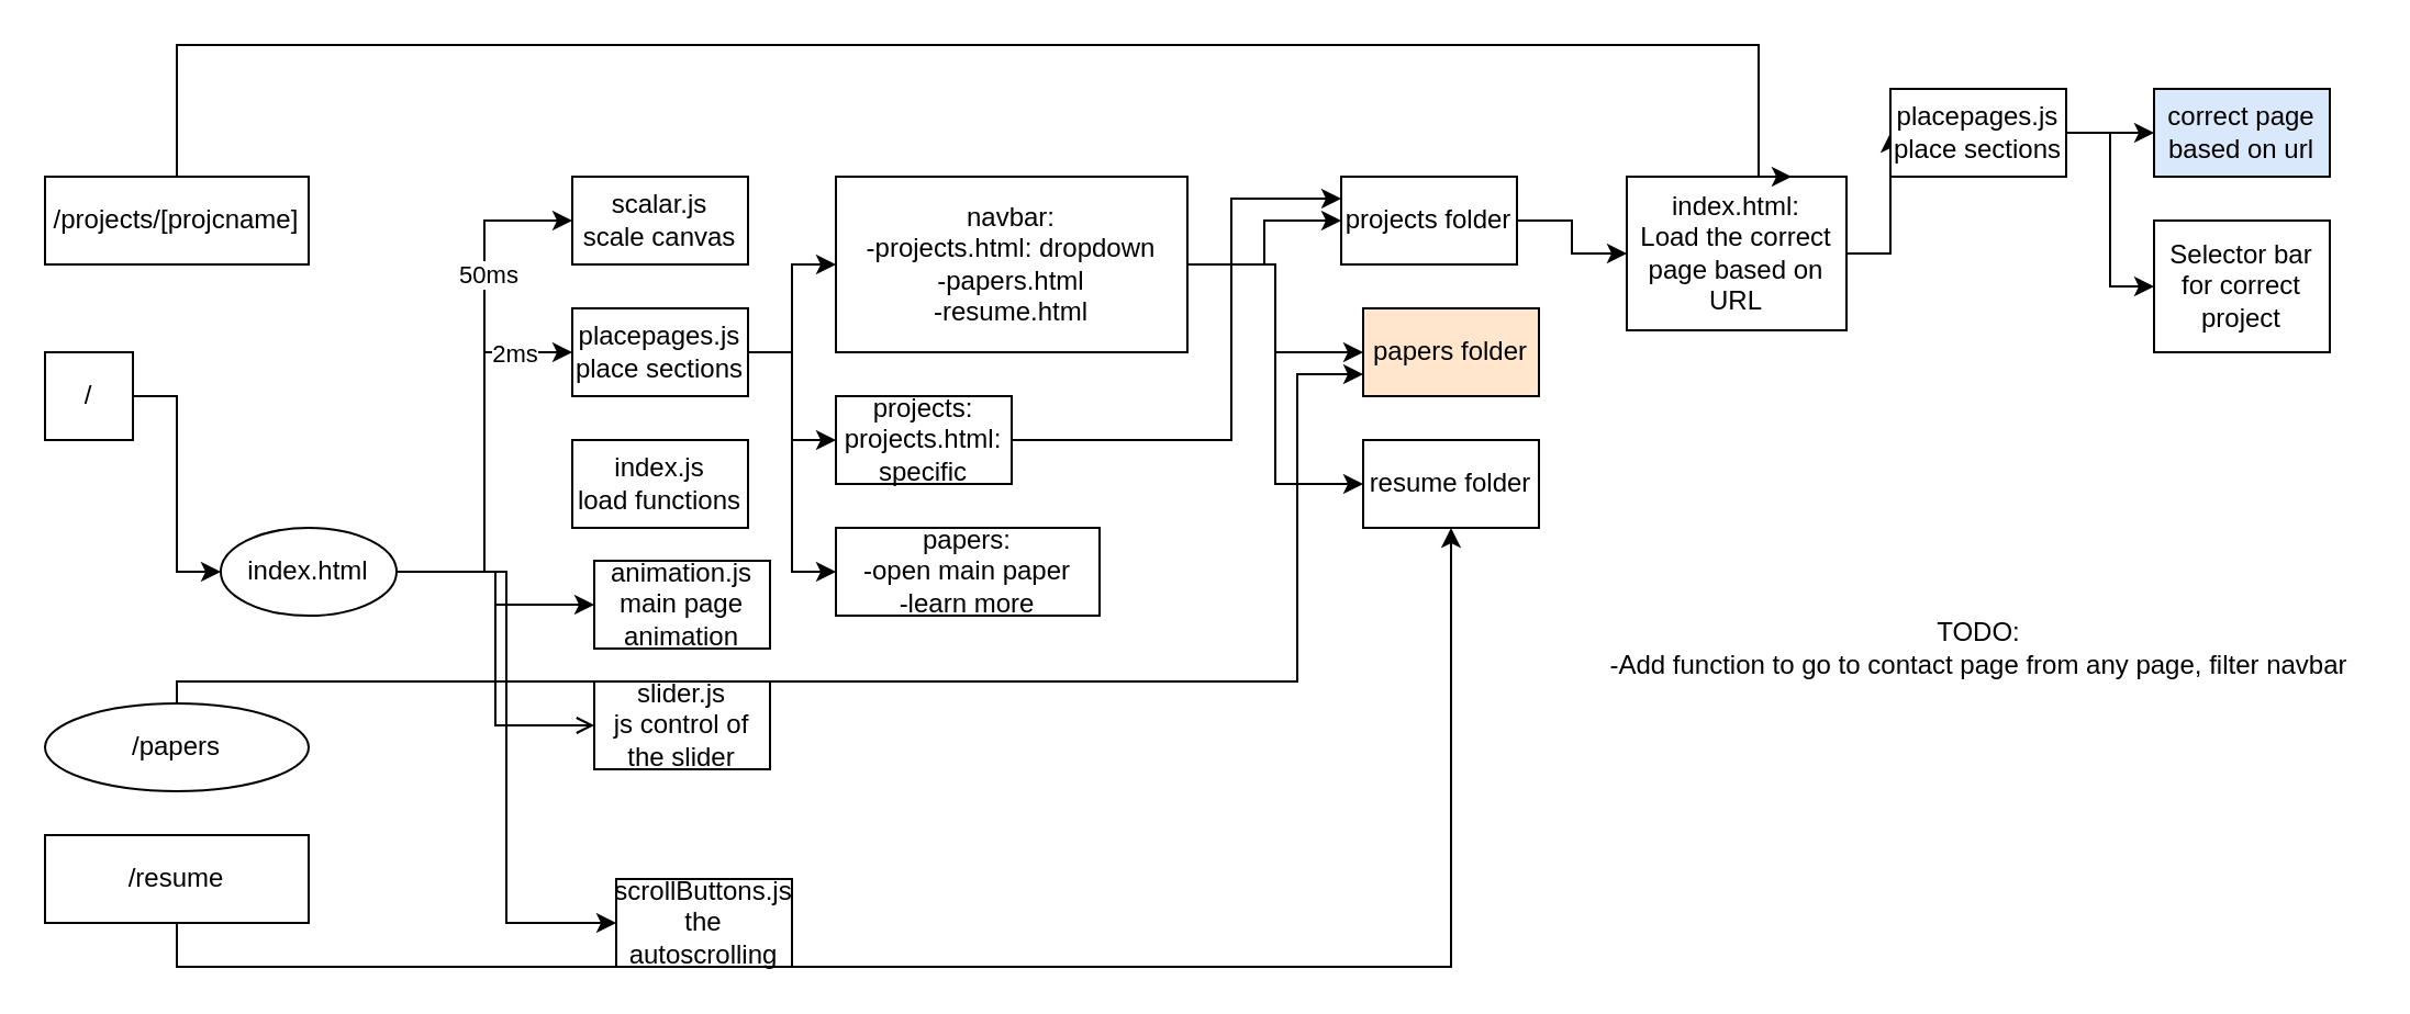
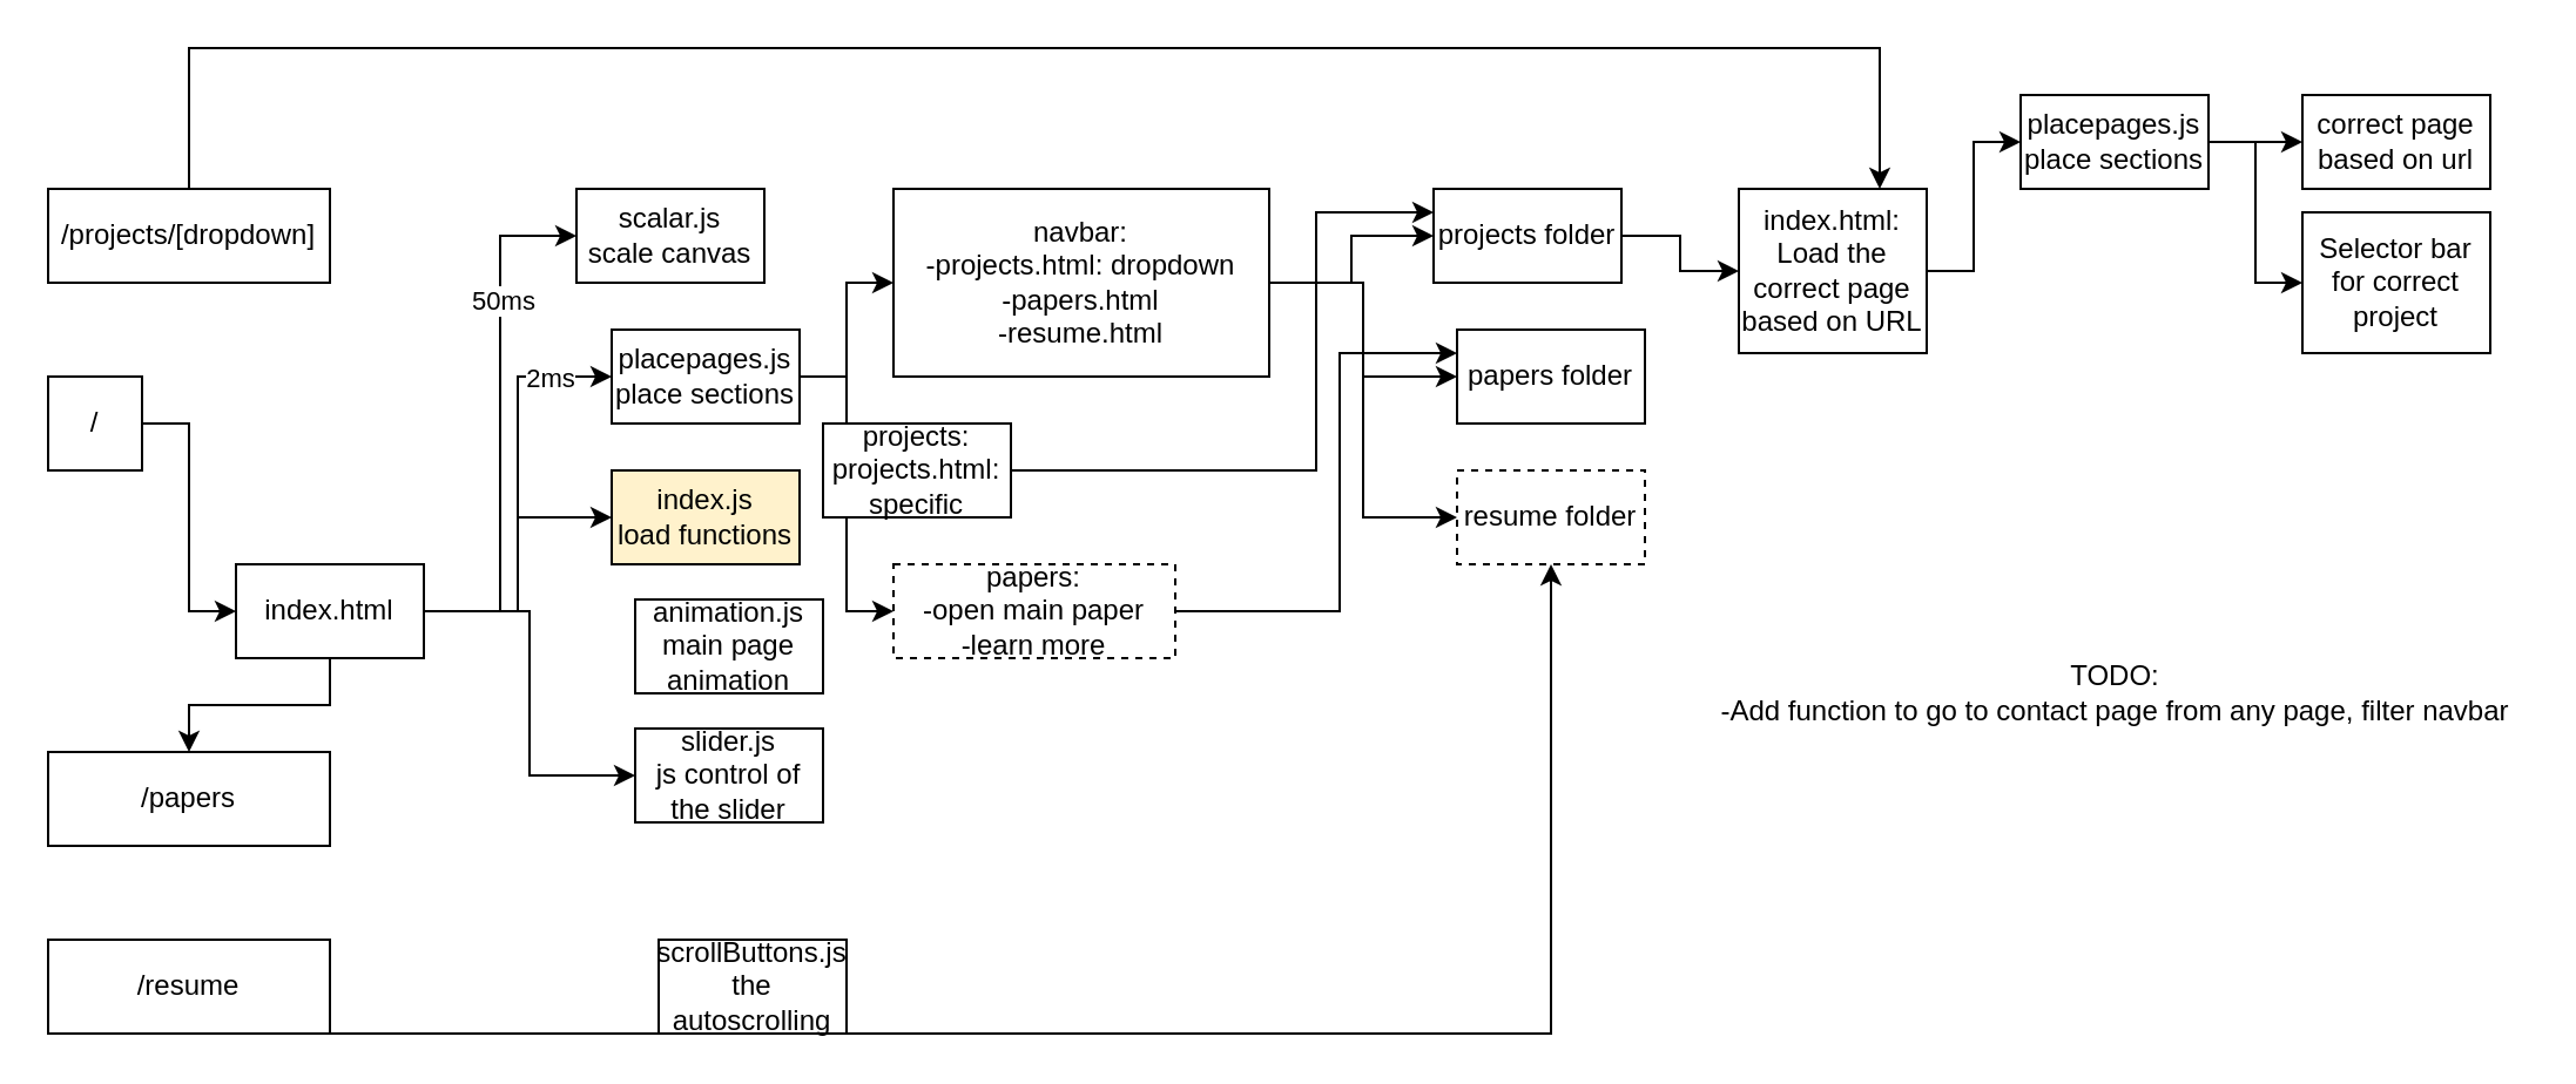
  <mxCell id="0" />
  <mxCell id="1" parent="0" />
- <mxCell id="2" style="edgeStyle=orthogonalEdgeStyle;rounded=0;orthogonalLoop=1;jettySize=auto;html=1;entryX=0;entryY=0.5;entryDx=0;entryDy=0;endArrow=open;" edge="1" parent="1" source="10" target="13"><mxGeometry relative="1" as="geometry" /></mxCell>
+ <mxCell id="2" style="edgeStyle=orthogonalEdgeStyle;rounded=0;orthogonalLoop=1;jettySize=auto;html=1;entryX=0;entryY=0.5;entryDx=0;entryDy=0;" edge="1" parent="1" source="10" target="13"><mxGeometry relative="1" as="geometry" /></mxCell>
+ <mxCell id="3" style="edgeStyle=orthogonalEdgeStyle;rounded=0;orthogonalLoop=1;jettySize=auto;html=1;entryX=0;entryY=0.5;entryDx=0;entryDy=0;" edge="1" parent="1" source="10" target="14"><mxGeometry relative="1" as="geometry" /></mxCell>
  <mxCell id="4" style="edgeStyle=orthogonalEdgeStyle;rounded=0;orthogonalLoop=1;jettySize=auto;html=1;entryX=0;entryY=0.5;entryDx=0;entryDy=0;" edge="1" parent="1" source="10" target="18"><mxGeometry relative="1" as="geometry" /></mxCell>
  <mxCell id="5" value="2ms" style="edgeLabel;html=1;align=center;verticalAlign=middle;resizable=0;points=[];" vertex="1" connectable="0" parent="4"><mxGeometry x="0.703" relative="1" as="geometry"><mxPoint as="offset" /></mxGeometry></mxCell>
- <mxCell id="6" style="edgeStyle=orthogonalEdgeStyle;rounded=0;orthogonalLoop=1;jettySize=auto;html=1;entryX=0;entryY=0.5;entryDx=0;entryDy=0;" edge="1" parent="1" source="10" target="19"><mxGeometry relative="1" as="geometry" /></mxCell>
  <mxCell id="7" style="edgeStyle=orthogonalEdgeStyle;rounded=0;orthogonalLoop=1;jettySize=auto;html=1;entryX=0;entryY=0.5;entryDx=0;entryDy=0;" edge="1" parent="1" source="10" target="20"><mxGeometry relative="1" as="geometry" /></mxCell>
  <mxCell id="8" value="50ms" style="edgeLabel;html=1;align=center;verticalAlign=middle;resizable=0;points=[];" vertex="1" connectable="0" parent="7"><mxGeometry x="0.468" y="-1" relative="1" as="geometry"><mxPoint as="offset" /></mxGeometry></mxCell>
- <mxCell id="9" style="edgeStyle=orthogonalEdgeStyle;rounded=0;orthogonalLoop=1;jettySize=auto;html=1;entryX=0;entryY=0.5;entryDx=0;entryDy=0;" edge="1" parent="1" source="10" target="21"><mxGeometry relative="1" as="geometry" /></mxCell>
- <mxCell id="10" value="index.html" style="ellipse;whiteSpace=wrap;html=1;" vertex="1" parent="1"><mxGeometry x="100" y="240" width="80" height="40" as="geometry" /></mxCell>
+ <mxCell id="9" style="edgeStyle=orthogonalEdgeStyle;rounded=0;orthogonalLoop=1;jettySize=auto;html=1;" edge="1" parent="1" source="10" target="44"><mxGeometry relative="1" as="geometry" /></mxCell>
+ <mxCell id="10" value="index.html" style="rounded=0;whiteSpace=wrap;html=1;" vertex="1" parent="1"><mxGeometry x="100" y="240" width="80" height="40" as="geometry" /></mxCell>
  <mxCell id="11" style="edgeStyle=orthogonalEdgeStyle;rounded=0;orthogonalLoop=1;jettySize=auto;html=1;entryX=0;entryY=0.5;entryDx=0;entryDy=0;" edge="1" parent="1" source="12" target="35"><mxGeometry relative="1" as="geometry" /></mxCell>
  <mxCell id="12" value="projects folder" style="rounded=0;whiteSpace=wrap;html=1;" vertex="1" parent="1"><mxGeometry x="610" y="80" width="80" height="40" as="geometry" /></mxCell>
  <mxCell id="13" value="slider.js&lt;br&gt;js control of the slider" style="rounded=0;whiteSpace=wrap;html=1;" vertex="1" parent="1"><mxGeometry x="270" y="310" width="80" height="40" as="geometry" /></mxCell>
- <mxCell id="14" value="index.js&lt;br&gt;load functions" style="rounded=0;whiteSpace=wrap;html=1;" vertex="1" parent="1"><mxGeometry x="260" y="200" width="80" height="40" as="geometry" /></mxCell>
+ <mxCell id="14" value="index.js&lt;br&gt;load functions" style="rounded=0;whiteSpace=wrap;html=1;fillColor=#fff2cc;" vertex="1" parent="1"><mxGeometry x="260" y="200" width="80" height="40" as="geometry" /></mxCell>
  <mxCell id="15" style="edgeStyle=orthogonalEdgeStyle;rounded=0;orthogonalLoop=1;jettySize=auto;html=1;entryX=0;entryY=0.5;entryDx=0;entryDy=0;" edge="1" parent="1" source="18" target="25"><mxGeometry relative="1" as="geometry" /></mxCell>
  <mxCell id="16" style="edgeStyle=orthogonalEdgeStyle;rounded=0;orthogonalLoop=1;jettySize=auto;html=1;entryX=0;entryY=0.5;entryDx=0;entryDy=0;" edge="1" parent="1" source="18" target="27"><mxGeometry relative="1" as="geometry" /></mxCell>
  <mxCell id="17" style="edgeStyle=orthogonalEdgeStyle;rounded=0;orthogonalLoop=1;jettySize=auto;html=1;entryX=0;entryY=0.5;entryDx=0;entryDy=0;" edge="1" parent="1" source="18" target="29"><mxGeometry relative="1" as="geometry" /></mxCell>
  <mxCell id="18" value="placepages.js&lt;br&gt;place sections" style="rounded=0;whiteSpace=wrap;html=1;" vertex="1" parent="1"><mxGeometry x="260" y="140" width="80" height="40" as="geometry" /></mxCell>
  <mxCell id="19" value="animation.js&lt;br&gt;main page animation" style="rounded=0;whiteSpace=wrap;html=1;" vertex="1" parent="1"><mxGeometry x="270" y="255" width="80" height="40" as="geometry" /></mxCell>
- <mxCell id="20" value="scalar.js&lt;br&gt;scale canvas" style="rounded=0;whiteSpace=wrap;html=1;" vertex="1" parent="1"><mxGeometry x="260" y="80" width="80" height="40" as="geometry" /></mxCell>
+ <mxCell id="20" value="scalar.js&lt;br&gt;scale canvas" style="rounded=0;whiteSpace=wrap;html=1;" vertex="1" parent="1"><mxGeometry x="245" y="80" width="80" height="40" as="geometry" /></mxCell>
  <mxCell id="21" value="scrollButtons.js&lt;br&gt;the autoscrolling" style="rounded=0;whiteSpace=wrap;html=1;" vertex="1" parent="1"><mxGeometry x="280" y="400" width="80" height="40" as="geometry" /></mxCell>
  <mxCell id="22" style="edgeStyle=orthogonalEdgeStyle;rounded=0;orthogonalLoop=1;jettySize=auto;html=1;entryX=0;entryY=0.5;entryDx=0;entryDy=0;" edge="1" parent="1" source="25" target="12"><mxGeometry relative="1" as="geometry" /></mxCell>
  <mxCell id="23" style="edgeStyle=orthogonalEdgeStyle;rounded=0;orthogonalLoop=1;jettySize=auto;html=1;entryX=0;entryY=0.5;entryDx=0;entryDy=0;" edge="1" parent="1" source="25" target="31"><mxGeometry relative="1" as="geometry" /></mxCell>
  <mxCell id="24" style="edgeStyle=orthogonalEdgeStyle;rounded=0;orthogonalLoop=1;jettySize=auto;html=1;entryX=0;entryY=0.5;entryDx=0;entryDy=0;" edge="1" parent="1" source="25" target="30"><mxGeometry relative="1" as="geometry" /></mxCell>
  <mxCell id="25" value="navbar:&lt;br&gt;-projects.html: dropdown&lt;br&gt;-papers.html&lt;br&gt;-resume.html" style="rounded=0;whiteSpace=wrap;html=1;" vertex="1" parent="1"><mxGeometry x="380" y="80" width="160" height="80" as="geometry" /></mxCell>
  <mxCell id="26" style="edgeStyle=orthogonalEdgeStyle;rounded=0;orthogonalLoop=1;jettySize=auto;html=1;entryX=0;entryY=0.25;entryDx=0;entryDy=0;" edge="1" parent="1" source="27" target="12"><mxGeometry relative="1" as="geometry"><Array as="points"><mxPoint x="560" y="200" /><mxPoint x="560" y="90" /></Array></mxGeometry></mxCell>
- <mxCell id="27" value="projects:&lt;br&gt;projects.html: specific" style="rounded=0;whiteSpace=wrap;html=1;" vertex="1" parent="1"><mxGeometry x="380" y="180" width="80" height="40" as="geometry" /></mxCell>
- <mxCell id="29" value="papers:&lt;br&gt;-open main paper&lt;br&gt;-learn more" style="rounded=0;whiteSpace=wrap;html=1;" vertex="1" parent="1"><mxGeometry x="380" y="240" width="120" height="40" as="geometry" /></mxCell>
- <mxCell id="30" value="resume folder" style="rounded=0;whiteSpace=wrap;html=1;" vertex="1" parent="1"><mxGeometry x="620" y="200" width="80" height="40" as="geometry" /></mxCell>
- <mxCell id="31" value="papers folder" style="rounded=0;whiteSpace=wrap;html=1;fillColor=#ffe6cc;" vertex="1" parent="1"><mxGeometry x="620" y="140" width="80" height="40" as="geometry" /></mxCell>
+ <mxCell id="27" value="projects:&lt;br&gt;projects.html: specific" style="rounded=0;whiteSpace=wrap;html=1;" vertex="1" parent="1"><mxGeometry x="350" y="180" width="80" height="40" as="geometry" /></mxCell>
+ <mxCell id="28" style="edgeStyle=orthogonalEdgeStyle;rounded=0;orthogonalLoop=1;jettySize=auto;html=1;entryX=0;entryY=0.25;entryDx=0;entryDy=0;" edge="1" parent="1" source="29" target="31"><mxGeometry relative="1" as="geometry"><Array as="points"><mxPoint x="570" y="260" /><mxPoint x="570" y="150" /></Array></mxGeometry></mxCell>
+ <mxCell id="29" value="papers:&lt;br&gt;-open main paper&lt;br&gt;-learn more" style="rounded=0;whiteSpace=wrap;html=1;dashed=1;" vertex="1" parent="1"><mxGeometry x="380" y="240" width="120" height="40" as="geometry" /></mxCell>
+ <mxCell id="30" value="resume folder" style="rounded=0;whiteSpace=wrap;html=1;dashed=1;" vertex="1" parent="1"><mxGeometry x="620" y="200" width="80" height="40" as="geometry" /></mxCell>
+ <mxCell id="31" value="papers folder" style="rounded=0;whiteSpace=wrap;html=1;" vertex="1" parent="1"><mxGeometry x="620" y="140" width="80" height="40" as="geometry" /></mxCell>
  <mxCell id="32" style="edgeStyle=orthogonalEdgeStyle;rounded=0;orthogonalLoop=1;jettySize=auto;html=1;entryX=0;entryY=0.5;entryDx=0;entryDy=0;" edge="1" parent="1" source="33" target="10"><mxGeometry relative="1" as="geometry" /></mxCell>
  <mxCell id="33" value="/" style="rounded=0;whiteSpace=wrap;html=1;" vertex="1" parent="1"><mxGeometry x="20" y="160" width="40" height="40" as="geometry" /></mxCell>
  <mxCell id="34" style="edgeStyle=orthogonalEdgeStyle;rounded=0;orthogonalLoop=1;jettySize=auto;html=1;entryX=0;entryY=0.5;entryDx=0;entryDy=0;" edge="1" parent="1" source="35" target="40"><mxGeometry relative="1" as="geometry" /></mxCell>
- <mxCell id="35" value="index.html:&lt;br&gt;Load the correct page based on URL" style="rounded=0;whiteSpace=wrap;html=1;" vertex="1" parent="1"><mxGeometry x="740" y="80" width="100" height="70" as="geometry" /></mxCell>
+ <mxCell id="35" value="index.html:&lt;br&gt;Load the correct page based on URL" style="rounded=0;whiteSpace=wrap;html=1;" vertex="1" parent="1"><mxGeometry x="740" y="80" width="80" height="70" as="geometry" /></mxCell>
  <mxCell id="36" style="edgeStyle=orthogonalEdgeStyle;rounded=0;orthogonalLoop=1;jettySize=auto;html=1;entryX=0.75;entryY=0;entryDx=0;entryDy=0;" edge="1" parent="1" source="37" target="35"><mxGeometry relative="1" as="geometry"><Array as="points"><mxPoint x="80" y="20" /><mxPoint x="800" y="20" /></Array></mxGeometry></mxCell>
- <mxCell id="37" value="/projects/[projcname]" style="rounded=0;whiteSpace=wrap;html=1;" vertex="1" parent="1"><mxGeometry x="20" y="80" width="120" height="40" as="geometry" /></mxCell>
+ <mxCell id="37" value="/projects/[dropdown]" style="rounded=0;whiteSpace=wrap;html=1;" vertex="1" parent="1"><mxGeometry x="20" y="80" width="120" height="40" as="geometry" /></mxCell>
  <mxCell id="38" style="edgeStyle=orthogonalEdgeStyle;rounded=0;orthogonalLoop=1;jettySize=auto;html=1;entryX=0;entryY=0.5;entryDx=0;entryDy=0;" edge="1" parent="1" source="40" target="41"><mxGeometry relative="1" as="geometry" /></mxCell>
  <mxCell id="39" style="edgeStyle=orthogonalEdgeStyle;rounded=0;orthogonalLoop=1;jettySize=auto;html=1;entryX=0;entryY=0.5;entryDx=0;entryDy=0;" edge="1" parent="1" source="40" target="42"><mxGeometry relative="1" as="geometry" /></mxCell>
  <mxCell id="40" value="placepages.js&lt;br&gt;place sections" style="rounded=0;whiteSpace=wrap;html=1;" vertex="1" parent="1"><mxGeometry x="860" width="80" height="40" as="geometry" y="40" /></mxCell>
- <mxCell id="41" value="correct page based on url" style="rounded=0;whiteSpace=wrap;html=1;fillColor=#dae8fc;" vertex="1" parent="1"><mxGeometry x="980" width="80" height="40" as="geometry" y="40" /></mxCell>
- <mxCell id="42" value="Selector bar for correct project" style="rounded=0;whiteSpace=wrap;html=1;" vertex="1" parent="1"><mxGeometry x="980" y="100" width="80" height="60" as="geometry" /></mxCell>
- <mxCell id="43" style="edgeStyle=orthogonalEdgeStyle;rounded=0;orthogonalLoop=1;jettySize=auto;html=1;entryX=0;entryY=0.75;entryDx=0;entryDy=0;" edge="1" parent="1" source="44" target="31"><mxGeometry relative="1" as="geometry"><Array as="points"><mxPoint x="80" y="310" /><mxPoint x="590" y="310" /><mxPoint x="590" y="170" /></Array></mxGeometry></mxCell>
- <mxCell id="44" value="/papers" style="ellipse;whiteSpace=wrap;html=1;" vertex="1" parent="1"><mxGeometry x="20" y="320" width="120" height="40" as="geometry" /></mxCell>
+ <mxCell id="41" value="correct page based on url" style="rounded=0;whiteSpace=wrap;html=1;" vertex="1" parent="1"><mxGeometry x="980" width="80" height="40" as="geometry" y="40" /></mxCell>
+ <mxCell id="42" value="Selector bar for correct project" style="rounded=0;whiteSpace=wrap;html=1;" vertex="1" parent="1"><mxGeometry x="980" y="90" width="80" height="60" as="geometry" /></mxCell>
+ <mxCell id="44" value="/papers" style="rounded=0;whiteSpace=wrap;html=1;" vertex="1" parent="1"><mxGeometry x="20" y="320" width="120" height="40" as="geometry" /></mxCell>
  <mxCell id="45" style="edgeStyle=orthogonalEdgeStyle;rounded=0;orthogonalLoop=1;jettySize=auto;html=1;entryX=0.5;entryY=1;entryDx=0;entryDy=0;" edge="1" parent="1" source="46" target="30"><mxGeometry relative="1" as="geometry"><Array as="points"><mxPoint x="80" y="440" /><mxPoint x="660" y="440" /></Array></mxGeometry></mxCell>
- <mxCell id="46" value="/resume" style="rounded=0;whiteSpace=wrap;html=1;" vertex="1" parent="1"><mxGeometry x="20" y="380" width="120" height="40" as="geometry" /></mxCell>
+ <mxCell id="46" value="/resume" style="rounded=0;whiteSpace=wrap;html=1;" vertex="1" parent="1"><mxGeometry x="20" y="400" width="120" height="40" as="geometry" /></mxCell>
  <mxCell id="47" value="TODO:&lt;br&gt;-Add function to go to contact page from any page, filter navbar" style="text;html=1;align=center;verticalAlign=middle;resizable=0;points=[];autosize=1;strokeColor=none;" vertex="1" parent="1"><mxGeometry x="725" y="280" width="350" height="30" as="geometry" /></mxCell>
